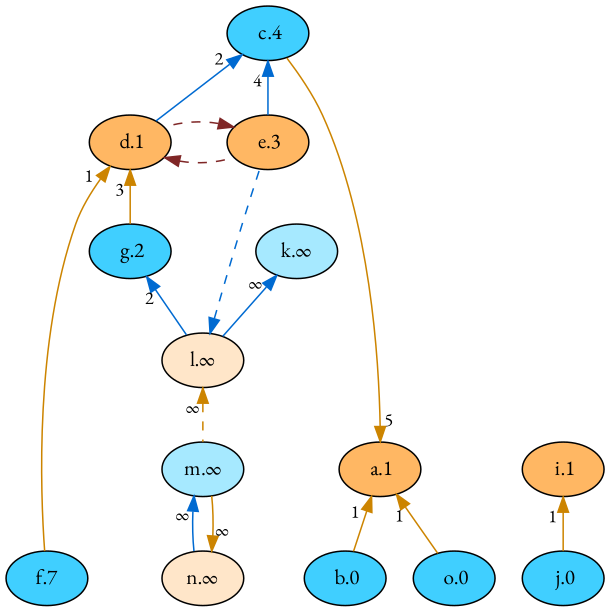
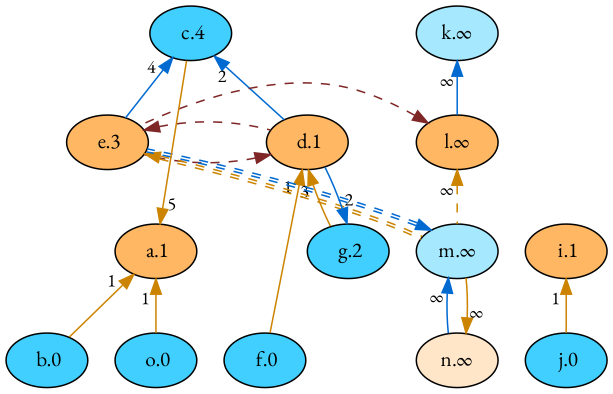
  digraph {
    fontname="EB Garamond"
    rankdir=TB
    node [fillcolor="#40cfff" fontname="EB Garamond" fontsize=14 style=filled]
    edge [color="#cc8400" dir=back fontname="EB Garamond" fontsize=12 labeldistance=1.5 style=solid]
    n1 [label=" b.0"]
-   n2 [label="f.7"]
+   n2 [label=" f.0"]
    n3 [label=" j.0"]
    n4 [label=" o.0"]
    n5 [label=" c.4"]
    n6 [fillcolor="#ffb763" label=" d.1"]
    n7 [fillcolor="#ffb763" label=" e.3"]
    n8 [label=" g.2"]
    n9 [fillcolor="#ffb763" label=" i.1"]
    n10 [fillcolor="#a6e9ff" label="m.∞"]
    n11 [fillcolor="#a6e9ff" label="k.∞"]
-   n12 [fillcolor="#ffe6c9" label="l.∞"]
+   n12 [fillcolor="#ffb763" label="l.∞"]
    n13 [fillcolor="#ffe6c9" label="n.∞"]
    n14 [fillcolor="#ffb763" label=" a.1"]
    subgraph sub_1 {
      rank=max
      n1
      n2
      n3
      n4
    }
    subgraph sub_2 {
      rank=min
      n5
    }
    n5 -> n6 [color="#006ad1" taillabel=2]
    n5 -> n7 [color="#006ad1" taillabel=4]
    n6 -> n2 [taillabel=1]
    n6 -> n7 [color="#7f2626" constraint=false style=dashed]
    n6 -> n8 [taillabel=3]
    n7 -> n6 [color="#7f2626" constraint=false style=dashed]
-   n8 -> n12 [color="#006ad1" taillabel=2]
+   n7 -> n10 [color="#cc8400:#cc8400" constraint=false style=dashed]
+   n8 -> n6 [color="#006ad1" taillabel=2]
    n9 -> n3 [taillabel=1]
+   n10 -> n7 [color="#006ad1:#006ad1" constraint=false style=dashed]
    n10 -> n13 [color="#006ad1" taillabel="∞"]
    n11 -> n12 [color="#006ad1" taillabel="∞"]
-   n12 -> n7 [color="#006ad1" constraint=false style=dashed]
+   n12 -> n7 [color="#7f2626" constraint=false style=dashed]
    n12 -> n10 [style=dashed taillabel="∞"]
    n13 -> n10 [taillabel="∞"]
    n14 -> n1 [taillabel=1]
    n14 -> n4 [taillabel=1]
    n14 -> n5 [taillabel=5]
  }
